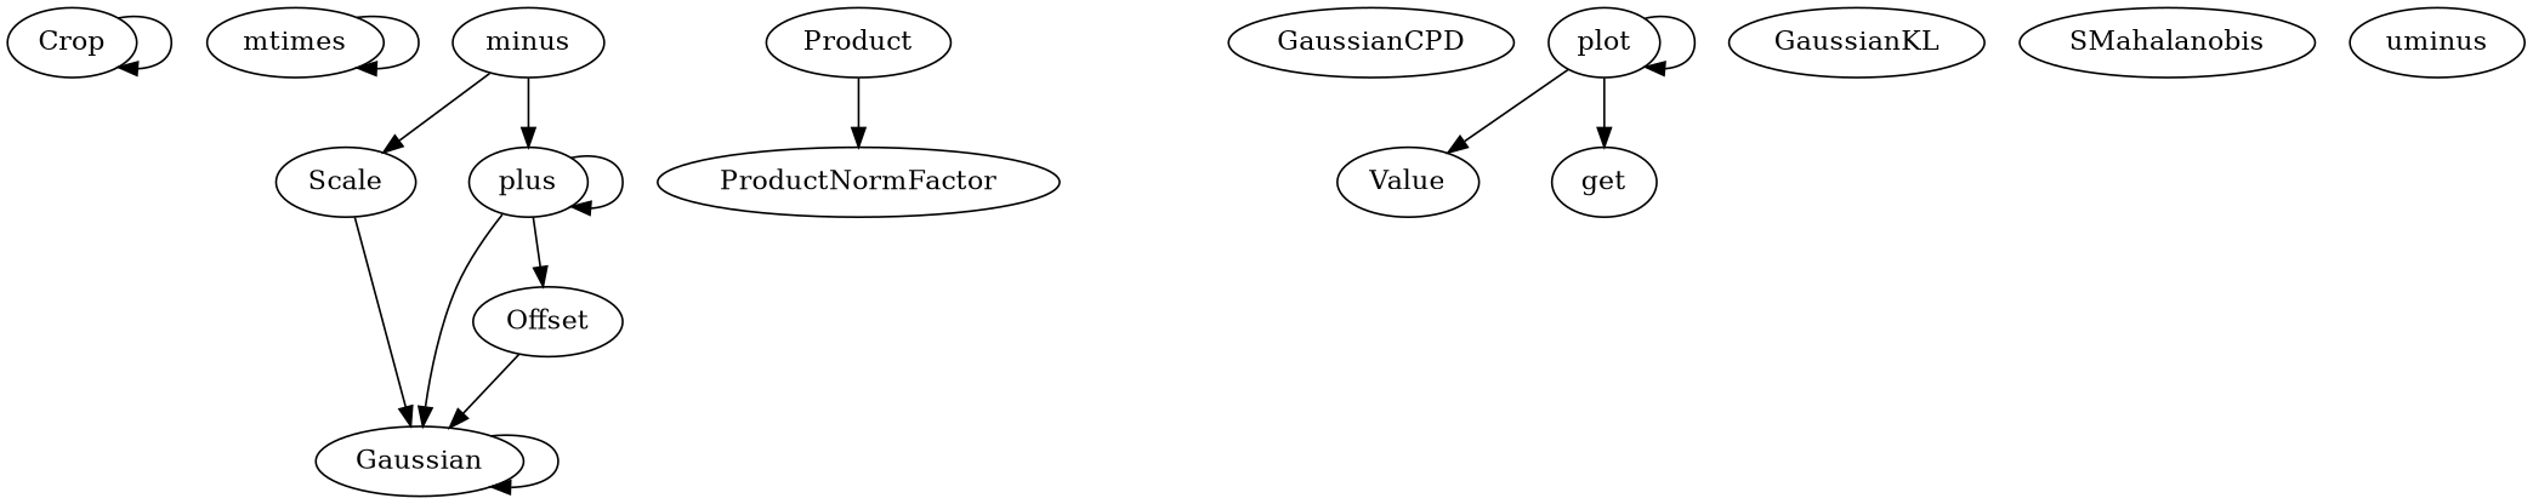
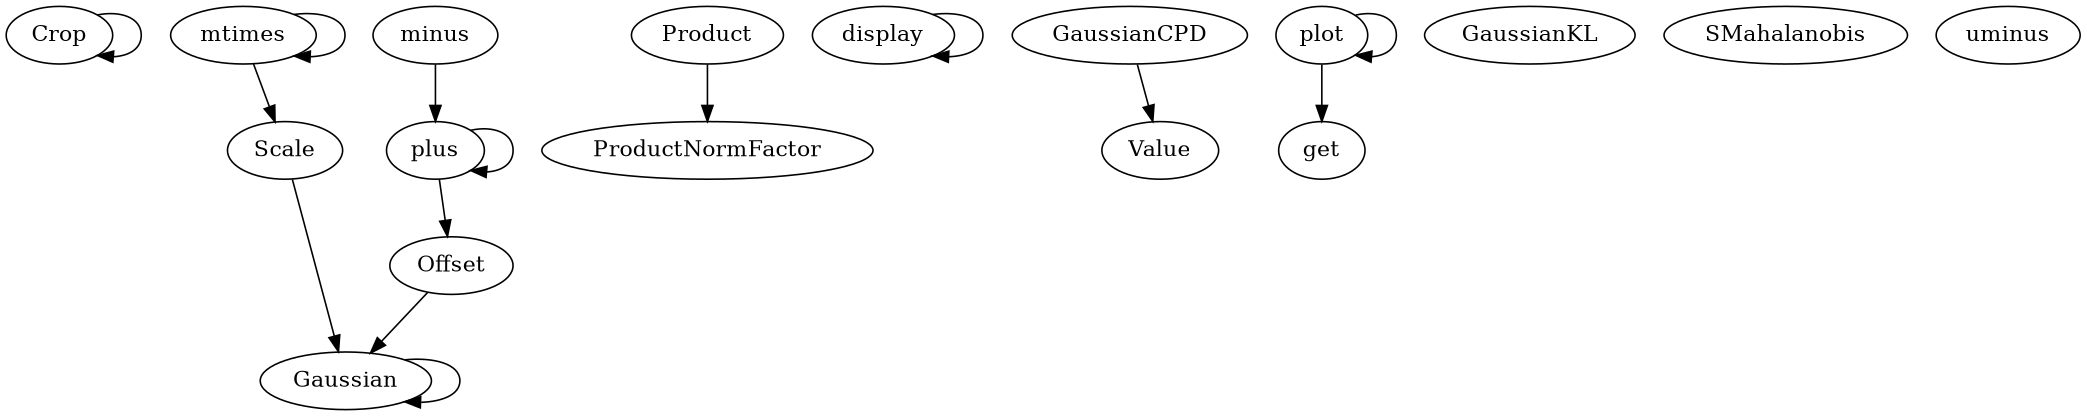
  digraph {
    Crop
    Gaussian
    Offset
    Product
    ProductNormFactor
    Scale
+   display
    minus
    plus
    mtimes
    plot
    Value
    get
    GaussianCPD
    GaussianKL
    SMahalanobis
    uminus
    Crop -> Crop
    Gaussian -> Gaussian
    Offset -> Gaussian
    Product -> ProductNormFactor
    Scale -> Gaussian
+   display -> display
    minus -> plus
-   plus -> Gaussian
    plus -> Offset
    plus -> plus
-   minus -> Scale
+   mtimes -> Scale
    mtimes -> mtimes
    plot -> plot
-   plot -> Value
+   GaussianCPD -> Value
    plot -> get
  }
